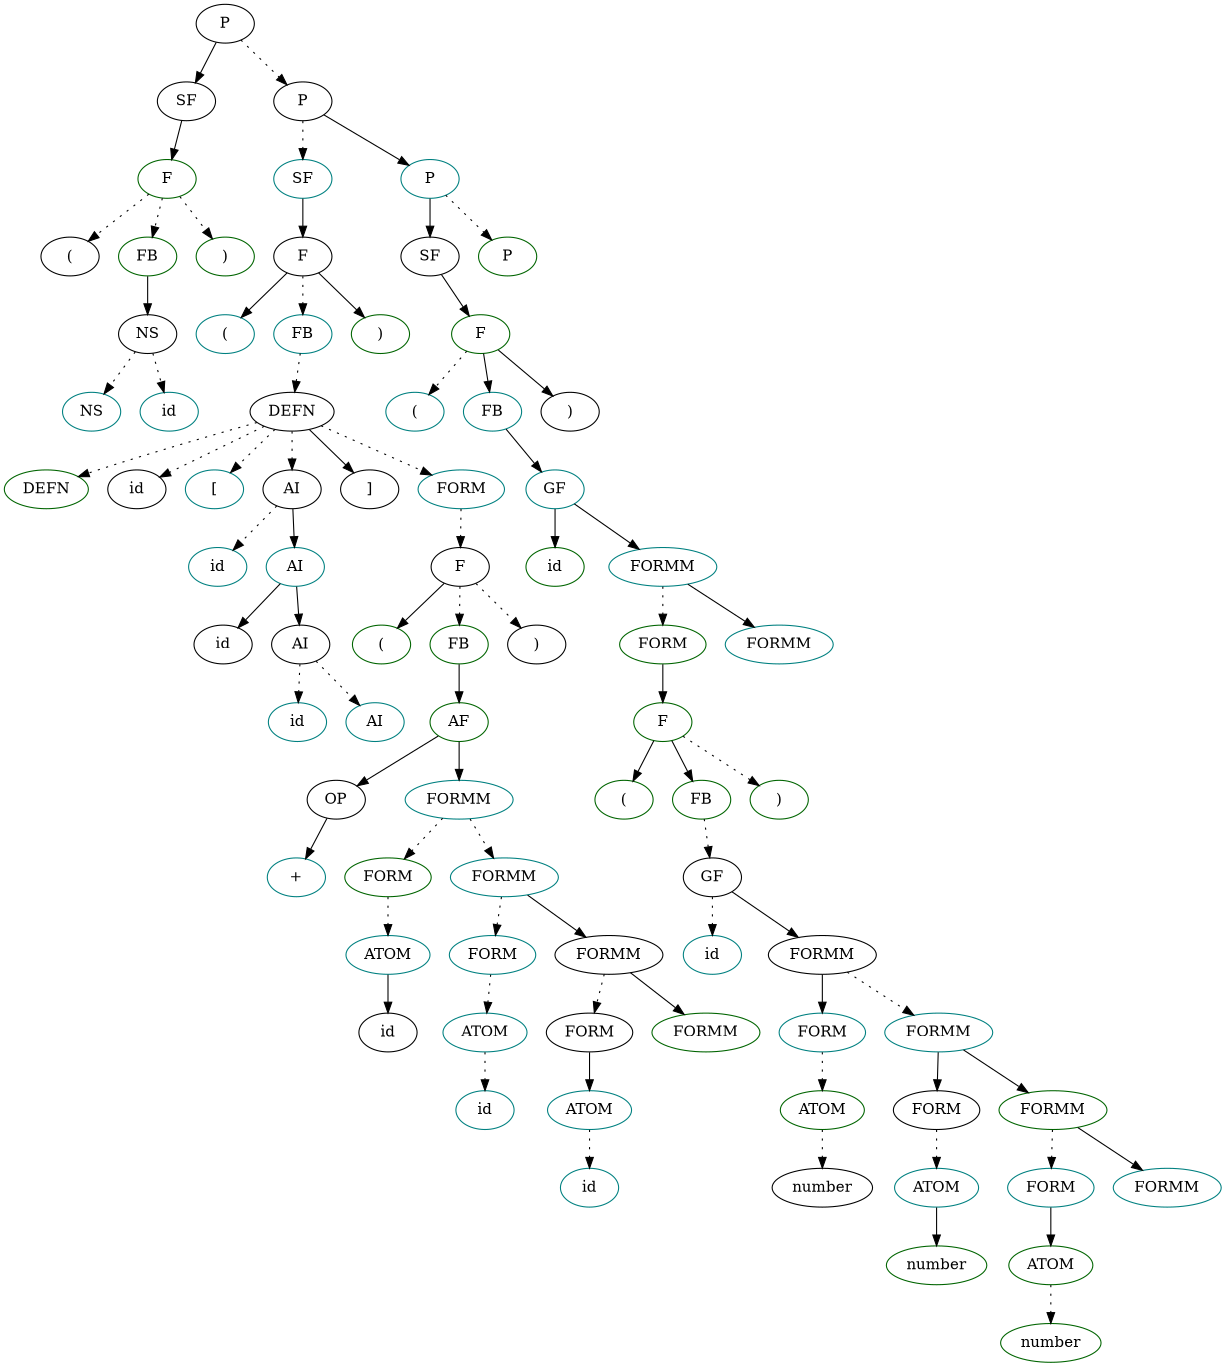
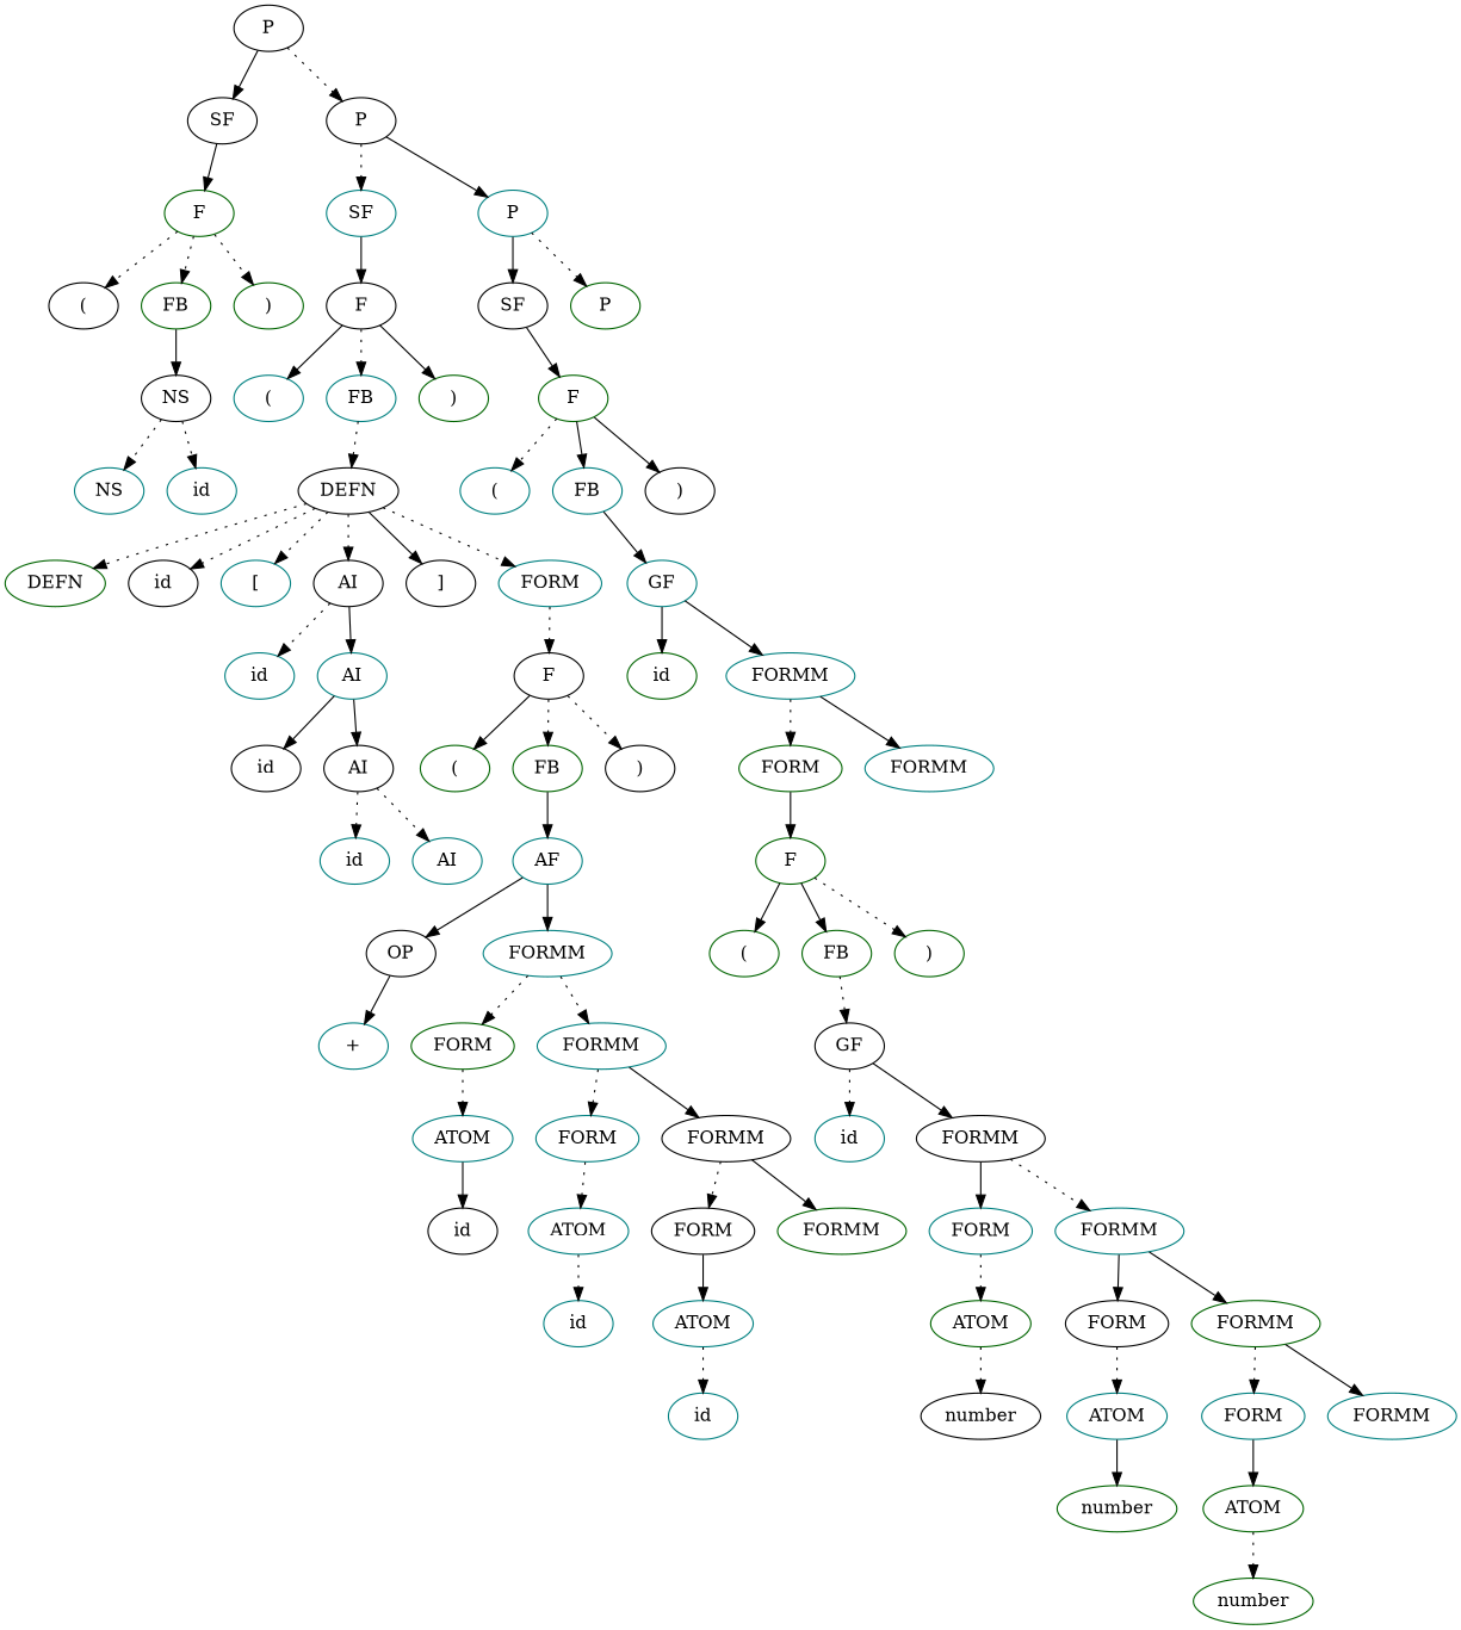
  digraph {
    node [color=teal]
    edge [style=dotted]
    n1 [label=P color=black]
    n2 [label=SF color=black]
    n3 [label=P color=black]
    n4 [label=F color=darkgreen]
    n5 [label="(" color=black]
    n6 [label=FB color=darkgreen]
    n7 [label=")" color=darkgreen]
    n8 [label=NS color=black]
    n9 [label=NS]
    n10 [label=id]
    n11 [label=SF]
    n12 [label=P]
    n13 [label=F color=black]
    n14 [label="("]
    n15 [label=FB]
    n16 [label=")" color=darkgreen]
    n17 [label=DEFN color=black]
    n18 [label=DEFN color=darkgreen]
    n19 [label=id color=black]
    n20 [label="["]
    n21 [label=AI color=black]
    n22 [label="]" color=black]
    n23 [label=FORM]
    n24 [label=id]
    n25 [label=AI]
    n26 [label=id color=black]
    n27 [label=AI color=black]
    n28 [label=id]
    n29 [label=AI]
    n30 [label=F color=black]
    n31 [label="(" color=darkgreen]
    n32 [label=FB color=darkgreen]
    n33 [label=")" color=black]
-   n34 [label=AF color=darkgreen]
+   n34 [label=AF]
    n35 [label=OP color=black]
    n36 [label=FORMM]
    n37 [label="+"]
    n38 [label=FORM color=darkgreen]
    n39 [label=FORMM]
    n40 [label=ATOM]
    n41 [label=id color=black]
    n42 [label=FORM]
    n43 [label=FORMM color=black]
    n44 [label=ATOM]
    n45 [label=id]
    n46 [label=FORM color=black]
    n47 [label=FORMM color=darkgreen]
    n48 [label=ATOM]
    n49 [label=id]
    n50 [label=SF color=black]
    n51 [label=P color=darkgreen]
    n52 [label=F color=darkgreen]
    n53 [label="("]
    n54 [label=FB]
    n55 [label=")" color=black]
    n56 [label=GF]
    n57 [label=id color=darkgreen]
    n58 [label=FORMM]
    n59 [label=FORM color=darkgreen]
    n60 [label=FORMM]
    n61 [label=F color=darkgreen]
    n62 [label="(" color=darkgreen]
    n63 [label=FB color=darkgreen]
    n64 [label=")" color=darkgreen]
    n65 [label=GF color=black]
    n66 [label=id]
    n67 [label=FORMM color=black]
    n68 [label=FORM]
    n69 [label=FORMM]
    n70 [label=ATOM color=darkgreen]
    n71 [label=number color=black]
    n72 [label=FORM color=black]
    n73 [label=FORMM color=darkgreen]
    n74 [label=ATOM]
    n75 [label=number color=darkgreen]
    n76 [label=FORM]
    n77 [label=FORMM]
    n78 [label=ATOM color=darkgreen]
    n79 [label=number color=darkgreen]
    n1 -> n2 [style=solid]
    n1 -> n3
    n2 -> n4 [style=solid]
    n3 -> n11
    n3 -> n12 [style=solid]
    n4 -> n5
    n4 -> n6
    n4 -> n7
    n6 -> n8 [style=solid]
    n8 -> n9
    n8 -> n10
    n11 -> n13 [style=solid]
    n12 -> n50 [style=solid]
    n12 -> n51
    n13 -> n14 [style=solid]
    n13 -> n15
    n13 -> n16 [style=solid]
    n15 -> n17
    n17 -> n18
    n17 -> n19
    n17 -> n20
    n17 -> n21
    n17 -> n22 [style=solid]
    n17 -> n23
    n21 -> n24
    n21 -> n25 [style=solid]
    n23 -> n30
    n25 -> n26 [style=solid]
    n25 -> n27 [style=solid]
    n27 -> n28
    n27 -> n29
    n30 -> n31 [style=solid]
    n30 -> n32
    n30 -> n33
    n32 -> n34 [style=solid]
    n34 -> n35 [style=solid]
    n34 -> n36 [style=solid]
    n35 -> n37 [style=solid]
    n36 -> n38
    n36 -> n39
    n38 -> n40
    n39 -> n42
    n39 -> n43 [style=solid]
    n40 -> n41 [style=solid]
    n42 -> n44
    n43 -> n46
    n43 -> n47 [style=solid]
    n44 -> n45
    n46 -> n48 [style=solid]
    n48 -> n49
    n50 -> n52 [style=solid]
    n52 -> n53
    n52 -> n54 [style=solid]
    n52 -> n55 [style=solid]
    n54 -> n56 [style=solid]
    n56 -> n57 [style=solid]
    n56 -> n58 [style=solid]
    n58 -> n59
    n58 -> n60 [style=solid]
    n59 -> n61 [style=solid]
    n61 -> n62 [style=solid]
    n61 -> n63 [style=solid]
    n61 -> n64
    n63 -> n65
    n65 -> n66
    n65 -> n67 [style=solid]
    n67 -> n68 [style=solid]
    n67 -> n69
    n68 -> n70
    n69 -> n72 [style=solid]
    n69 -> n73 [style=solid]
    n70 -> n71
    n72 -> n74
    n73 -> n76
    n73 -> n77 [style=solid]
    n74 -> n75 [style=solid]
    n76 -> n78 [style=solid]
    n78 -> n79
  }
